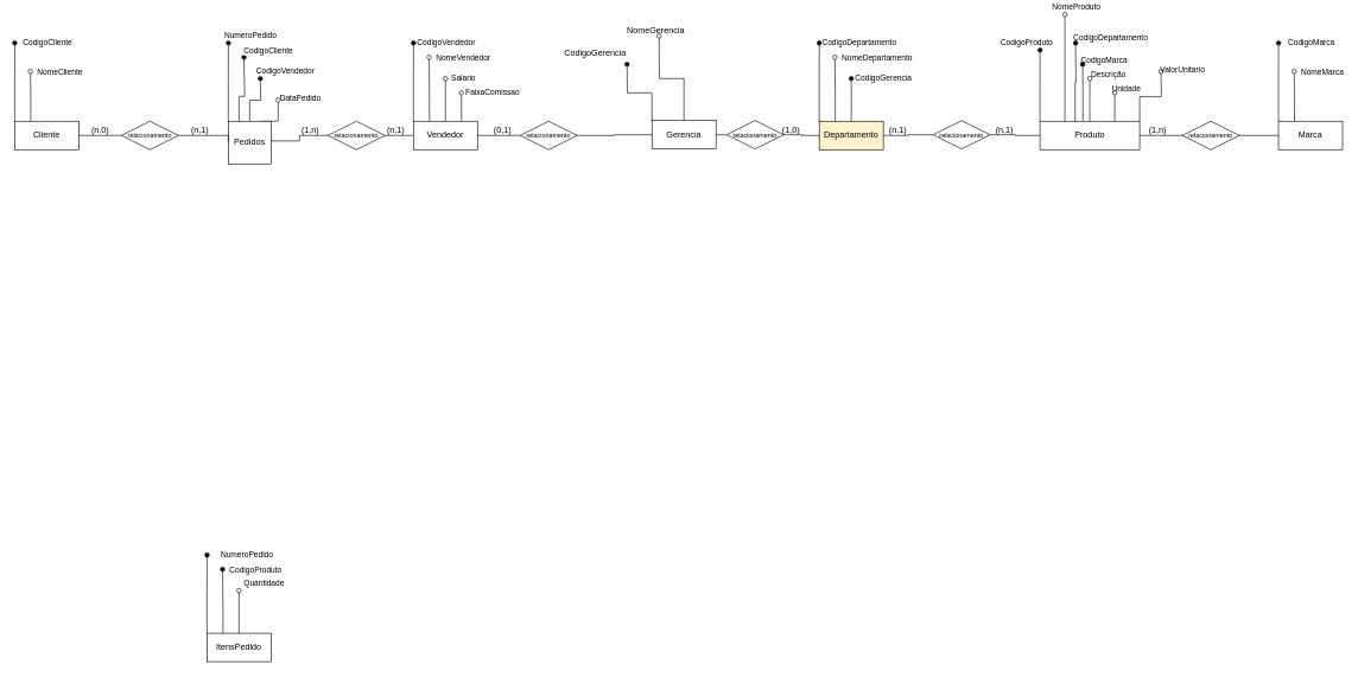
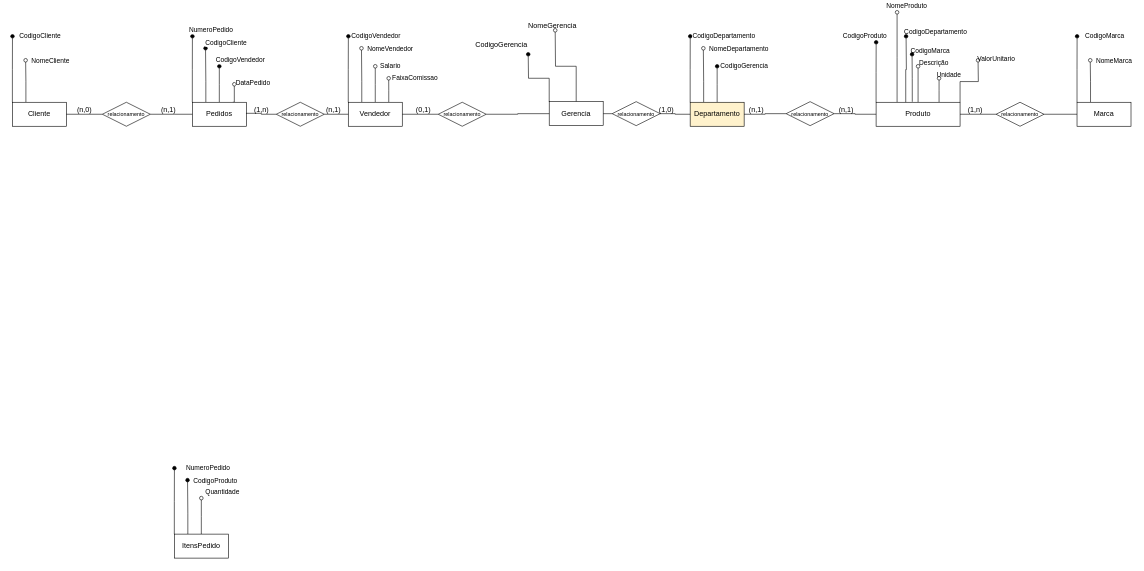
  <mxCell id="0" />
  <mxCell id="1" parent="0" />
  <mxCell id="2" style="edgeStyle=orthogonalEdgeStyle;rounded=0;orthogonalLoop=1;jettySize=auto;html=1;exitX=0;exitY=0;exitDx=0;exitDy=0;endArrow=oval;endFill=1;" edge="1" parent="1" source="6"><mxGeometry relative="1" as="geometry"><mxPoint x="20.143" y="60" as="targetPoint" /></mxGeometry></mxCell>
  <mxCell id="3" value="CodigoCliente" style="edgeLabel;html=1;align=center;verticalAlign=middle;resizable=0;points=[];" vertex="1" connectable="0" parent="2"><mxGeometry x="1" y="8" relative="1" as="geometry"><mxPoint x="53" as="offset" /></mxGeometry></mxCell>
  <mxCell id="4" style="edgeStyle=orthogonalEdgeStyle;rounded=0;orthogonalLoop=1;jettySize=auto;html=1;exitX=0.25;exitY=0;exitDx=0;exitDy=0;endArrow=oval;endFill=0;" edge="1" parent="1" source="6"><mxGeometry relative="1" as="geometry"><mxPoint x="42.048" y="100" as="targetPoint" /><Array as="points"><mxPoint x="43" y="135" /></Array></mxGeometry></mxCell>
  <mxCell id="5" value="NomeCliente" style="edgeLabel;html=1;align=left;verticalAlign=middle;resizable=0;points=[];" vertex="1" connectable="0" parent="4"><mxGeometry x="1" y="5" relative="1" as="geometry"><mxPoint x="13" as="offset" /></mxGeometry></mxCell>
  <mxCell id="6" value="Cliente" style="whiteSpace=wrap;html=1;align=center;" vertex="1" parent="1"><mxGeometry x="20" y="170" width="90" height="40" as="geometry" /></mxCell>
  <mxCell id="7" style="edgeStyle=orthogonalEdgeStyle;rounded=0;orthogonalLoop=1;jettySize=auto;html=1;exitX=0;exitY=0;exitDx=0;exitDy=0;endArrow=oval;endFill=1;" edge="1" parent="1" source="15"><mxGeometry relative="1" as="geometry"><mxPoint x="580.143" y="60" as="targetPoint" /></mxGeometry></mxCell>
  <mxCell id="8" value="CodigoVendedor" style="edgeLabel;html=1;align=center;verticalAlign=middle;resizable=0;points=[];" vertex="1" connectable="0" parent="7"><mxGeometry x="1" y="8" relative="1" as="geometry"><mxPoint x="53" as="offset" /></mxGeometry></mxCell>
  <mxCell id="9" style="edgeStyle=orthogonalEdgeStyle;rounded=0;orthogonalLoop=1;jettySize=auto;html=1;exitX=0.25;exitY=0;exitDx=0;exitDy=0;endArrow=oval;endFill=0;" edge="1" parent="1" source="15"><mxGeometry relative="1" as="geometry"><mxPoint x="602" y="80" as="targetPoint" /><Array as="points"><mxPoint x="603" y="135" /></Array></mxGeometry></mxCell>
  <mxCell id="10" value="NomeVendedor" style="edgeLabel;html=1;align=left;verticalAlign=middle;resizable=0;points=[];" vertex="1" connectable="0" parent="9"><mxGeometry x="1" y="5" relative="1" as="geometry"><mxPoint x="13" as="offset" /></mxGeometry></mxCell>
  <mxCell id="11" style="edgeStyle=orthogonalEdgeStyle;rounded=0;orthogonalLoop=1;jettySize=auto;html=1;exitX=0.5;exitY=0;exitDx=0;exitDy=0;endArrow=oval;endFill=0;" edge="1" parent="1" source="15"><mxGeometry relative="1" as="geometry"><mxPoint x="625" y="110" as="targetPoint" /></mxGeometry></mxCell>
  <mxCell id="12" value="Salario" style="edgeLabel;html=1;align=center;verticalAlign=middle;resizable=0;points=[];" vertex="1" connectable="0" parent="11"><mxGeometry x="1" y="-4" relative="1" as="geometry"><mxPoint x="21" as="offset" /></mxGeometry></mxCell>
  <mxCell id="13" style="edgeStyle=orthogonalEdgeStyle;rounded=0;orthogonalLoop=1;jettySize=auto;html=1;exitX=0.75;exitY=0;exitDx=0;exitDy=0;endArrow=oval;endFill=0;" edge="1" parent="1" source="15"><mxGeometry relative="1" as="geometry"><mxPoint x="647.385" y="130" as="targetPoint" /></mxGeometry></mxCell>
  <mxCell id="14" value="FaixaComissao" style="edgeLabel;html=1;align=center;verticalAlign=middle;resizable=0;points=[];" vertex="1" connectable="0" parent="13"><mxGeometry x="1" y="-3" relative="1" as="geometry"><mxPoint x="40" y="-1" as="offset" /></mxGeometry></mxCell>
  <mxCell id="15" value="Vendedor" style="whiteSpace=wrap;html=1;align=center;" vertex="1" parent="1"><mxGeometry x="580" y="170" width="90" height="40" as="geometry" /></mxCell>
  <mxCell id="16" style="edgeStyle=orthogonalEdgeStyle;rounded=0;orthogonalLoop=1;jettySize=auto;html=1;exitX=0;exitY=0;exitDx=0;exitDy=0;endArrow=oval;endFill=1;" edge="1" parent="1" source="18"><mxGeometry relative="1" as="geometry"><mxPoint x="880" y="90" as="targetPoint" /></mxGeometry></mxCell>
  <mxCell id="17" style="edgeStyle=orthogonalEdgeStyle;rounded=0;orthogonalLoop=1;jettySize=auto;html=1;endArrow=oval;endFill=0;" edge="1" parent="1" source="18"><mxGeometry relative="1" as="geometry"><mxPoint x="925" y="50" as="targetPoint" /></mxGeometry></mxCell>
  <mxCell id="18" value="Gerencia" style="whiteSpace=wrap;html=1;align=center;" vertex="1" parent="1"><mxGeometry x="915" y="169" width="90" height="40" as="geometry" /></mxCell>
  <mxCell id="19" style="edgeStyle=orthogonalEdgeStyle;rounded=0;orthogonalLoop=1;jettySize=auto;html=1;exitX=0;exitY=0;exitDx=0;exitDy=0;endArrow=oval;endFill=1;" edge="1" parent="1" source="25"><mxGeometry relative="1" as="geometry"><mxPoint x="1150.143" y="60" as="targetPoint" /></mxGeometry></mxCell>
  <mxCell id="20" value="CodigoDepartamento" style="edgeLabel;html=1;align=center;verticalAlign=middle;resizable=0;points=[];" vertex="1" connectable="0" parent="19"><mxGeometry x="1" y="8" relative="1" as="geometry"><mxPoint x="63" as="offset" /></mxGeometry></mxCell>
  <mxCell id="21" style="edgeStyle=orthogonalEdgeStyle;rounded=0;orthogonalLoop=1;jettySize=auto;html=1;exitX=0.25;exitY=0;exitDx=0;exitDy=0;endArrow=oval;endFill=0;" edge="1" parent="1" source="25"><mxGeometry relative="1" as="geometry"><mxPoint x="1172" y="80" as="targetPoint" /><Array as="points"><mxPoint x="1173" y="135" /></Array></mxGeometry></mxCell>
  <mxCell id="22" value="NomeDepartamento" style="edgeLabel;html=1;align=left;verticalAlign=middle;resizable=0;points=[];" vertex="1" connectable="0" parent="21"><mxGeometry x="1" y="5" relative="1" as="geometry"><mxPoint x="13" as="offset" /></mxGeometry></mxCell>
  <mxCell id="23" style="edgeStyle=orthogonalEdgeStyle;rounded=0;orthogonalLoop=1;jettySize=auto;html=1;exitX=0.5;exitY=0;exitDx=0;exitDy=0;endArrow=oval;endFill=1;" edge="1" parent="1" source="25"><mxGeometry relative="1" as="geometry"><mxPoint x="1195" y="110" as="targetPoint" /></mxGeometry></mxCell>
  <mxCell id="24" value="CodigoGerencia" style="edgeLabel;html=1;align=center;verticalAlign=middle;resizable=0;points=[];" vertex="1" connectable="0" parent="23"><mxGeometry x="1" y="-4" relative="1" as="geometry"><mxPoint x="41" as="offset" /></mxGeometry></mxCell>
  <mxCell id="25" value="Departamento" style="whiteSpace=wrap;html=1;align=center;fillColor=#fff2cc;" vertex="1" parent="1"><mxGeometry x="1150" y="170" width="90" height="40" as="geometry" /></mxCell>
  <mxCell id="26" style="edgeStyle=orthogonalEdgeStyle;rounded=0;orthogonalLoop=1;jettySize=auto;html=1;exitX=0;exitY=0;exitDx=0;exitDy=0;endArrow=oval;endFill=1;" edge="1" parent="1" source="30"><mxGeometry relative="1" as="geometry"><mxPoint x="1795.143" y="60" as="targetPoint" /></mxGeometry></mxCell>
  <mxCell id="27" value="CodigoMarca" style="edgeLabel;html=1;align=center;verticalAlign=middle;resizable=0;points=[];" vertex="1" connectable="0" parent="26"><mxGeometry x="1" y="8" relative="1" as="geometry"><mxPoint x="53" as="offset" /></mxGeometry></mxCell>
  <mxCell id="28" style="edgeStyle=orthogonalEdgeStyle;rounded=0;orthogonalLoop=1;jettySize=auto;html=1;exitX=0.25;exitY=0;exitDx=0;exitDy=0;endArrow=oval;endFill=0;" edge="1" parent="1" source="30"><mxGeometry relative="1" as="geometry"><mxPoint x="1817.048" y="100" as="targetPoint" /><Array as="points"><mxPoint x="1818" y="135" /></Array></mxGeometry></mxCell>
  <mxCell id="29" value="NomeMarca" style="edgeLabel;html=1;align=left;verticalAlign=middle;resizable=0;points=[];" vertex="1" connectable="0" parent="28"><mxGeometry x="1" y="5" relative="1" as="geometry"><mxPoint x="13" as="offset" /></mxGeometry></mxCell>
  <mxCell id="30" value="Marca" style="whiteSpace=wrap;html=1;align=center;" vertex="1" parent="1"><mxGeometry x="1795" y="170" width="90" height="40" as="geometry" /></mxCell>
  <mxCell id="31" style="edgeStyle=orthogonalEdgeStyle;rounded=0;orthogonalLoop=1;jettySize=auto;html=1;exitX=0;exitY=0;exitDx=0;exitDy=0;endArrow=oval;endFill=1;" edge="1" parent="1" source="45"><mxGeometry relative="1" as="geometry"><mxPoint x="1460.143" y="70" as="targetPoint" /></mxGeometry></mxCell>
  <mxCell id="32" value="CodigoProduto" style="edgeLabel;html=1;align=center;verticalAlign=middle;resizable=0;points=[];labelBackgroundColor=none;" vertex="1" connectable="0" parent="31"><mxGeometry x="1" y="8" relative="1" as="geometry"><mxPoint x="-12" y="-10" as="offset" /></mxGeometry></mxCell>
  <mxCell id="33" style="edgeStyle=orthogonalEdgeStyle;rounded=0;orthogonalLoop=1;jettySize=auto;html=1;exitX=0.25;exitY=0;exitDx=0;exitDy=0;endArrow=oval;endFill=0;" edge="1" parent="1" source="45"><mxGeometry relative="1" as="geometry"><mxPoint x="1495" y="20" as="targetPoint" /></mxGeometry></mxCell>
  <mxCell id="34" value="NomeProduto" style="edgeLabel;html=1;align=center;verticalAlign=middle;resizable=0;points=[];labelBackgroundColor=none;" vertex="1" connectable="0" parent="33"><mxGeometry x="1" y="-2" relative="1" as="geometry"><mxPoint x="14" y="-10" as="offset" /></mxGeometry></mxCell>
  <mxCell id="35" style="edgeStyle=orthogonalEdgeStyle;rounded=0;orthogonalLoop=1;jettySize=auto;html=1;endArrow=oval;endFill=1;exitX=0.353;exitY=0.02;exitDx=0;exitDy=0;exitPerimeter=0;" edge="1" parent="1" source="45"><mxGeometry relative="1" as="geometry"><mxPoint x="1510" y="60" as="targetPoint" /><mxPoint x="1529.766" y="130" as="sourcePoint" /></mxGeometry></mxCell>
  <mxCell id="36" value="CodigoDepartamento" style="edgeLabel;html=1;align=center;verticalAlign=middle;resizable=0;points=[];labelBackgroundColor=none;" vertex="1" connectable="0" parent="35"><mxGeometry x="0.964" relative="1" as="geometry"><mxPoint x="48" y="-9" as="offset" /></mxGeometry></mxCell>
  <mxCell id="37" style="edgeStyle=orthogonalEdgeStyle;rounded=0;orthogonalLoop=1;jettySize=auto;html=1;exitX=0.431;exitY=-0.02;exitDx=0;exitDy=0;exitPerimeter=0;endArrow=oval;endFill=1;" edge="1" parent="1" source="45"><mxGeometry relative="1" as="geometry"><mxPoint x="1520" y="90" as="targetPoint" /><Array as="points" /></mxGeometry></mxCell>
  <mxCell id="38" value="CodigoMarca" style="edgeLabel;html=1;align=center;verticalAlign=middle;resizable=0;points=[];labelBackgroundColor=none;" vertex="1" connectable="0" parent="37"><mxGeometry x="1" y="3" relative="1" as="geometry"><mxPoint x="32" y="-7" as="offset" /></mxGeometry></mxCell>
  <mxCell id="39" style="edgeStyle=orthogonalEdgeStyle;rounded=0;orthogonalLoop=1;jettySize=auto;html=1;exitX=0.5;exitY=0;exitDx=0;exitDy=0;endArrow=oval;endFill=0;" edge="1" parent="1"><mxGeometry relative="1" as="geometry"><mxPoint x="1530" y="110" as="targetPoint" /><mxPoint x="1529.75" y="170" as="sourcePoint" /><Array as="points"><mxPoint x="1529.75" y="110" /></Array></mxGeometry></mxCell>
  <mxCell id="40" value="Descrição" style="edgeLabel;html=1;align=center;verticalAlign=middle;resizable=0;points=[];labelBackgroundColor=none;" vertex="1" connectable="0" parent="39"><mxGeometry x="0.824" y="-2" relative="1" as="geometry"><mxPoint x="23" y="-11" as="offset" /></mxGeometry></mxCell>
  <mxCell id="41" style="edgeStyle=orthogonalEdgeStyle;rounded=0;orthogonalLoop=1;jettySize=auto;html=1;exitX=0.75;exitY=0;exitDx=0;exitDy=0;endArrow=oval;endFill=0;" edge="1" parent="1" source="45"><mxGeometry relative="1" as="geometry"><mxPoint x="1565" y="130" as="targetPoint" /></mxGeometry></mxCell>
  <mxCell id="42" value="Unidade" style="edgeLabel;html=1;align=center;verticalAlign=middle;resizable=0;points=[];labelBackgroundColor=none;" vertex="1" connectable="0" parent="41"><mxGeometry x="0.9" y="2" relative="1" as="geometry"><mxPoint x="17" y="-9" as="offset" /></mxGeometry></mxCell>
  <mxCell id="43" style="edgeStyle=orthogonalEdgeStyle;rounded=0;orthogonalLoop=1;jettySize=auto;html=1;exitX=1;exitY=0;exitDx=0;exitDy=0;endArrow=oval;endFill=0;" edge="1" parent="1" source="45"><mxGeometry relative="1" as="geometry"><mxPoint x="1630" y="100" as="targetPoint" /></mxGeometry></mxCell>
  <mxCell id="44" value="ValorUnitario" style="edgeLabel;html=1;align=center;verticalAlign=middle;resizable=0;points=[];labelBackgroundColor=none;" vertex="1" connectable="0" parent="43"><mxGeometry x="1" y="-4" relative="1" as="geometry"><mxPoint x="26" y="-2" as="offset" /></mxGeometry></mxCell>
  <mxCell id="45" value="Produto" style="whiteSpace=wrap;html=1;align=center;" vertex="1" parent="1"><mxGeometry x="1460" y="170" width="140" height="40" as="geometry" /></mxCell>
  <mxCell id="46" style="edgeStyle=orthogonalEdgeStyle;rounded=0;orthogonalLoop=1;jettySize=auto;html=1;exitX=0;exitY=0;exitDx=0;exitDy=0;endArrow=oval;endFill=1;" edge="1" parent="1" source="54"><mxGeometry relative="1" as="geometry"><mxPoint x="320.143" y="60" as="targetPoint" /></mxGeometry></mxCell>
  <mxCell id="47" value="NumeroPedido" style="edgeLabel;html=1;align=center;verticalAlign=middle;resizable=0;points=[];" vertex="1" connectable="0" parent="46"><mxGeometry x="1" y="8" relative="1" as="geometry"><mxPoint x="38" y="-10" as="offset" /></mxGeometry></mxCell>
  <mxCell id="48" style="edgeStyle=orthogonalEdgeStyle;rounded=0;orthogonalLoop=1;jettySize=auto;html=1;exitX=0.25;exitY=0;exitDx=0;exitDy=0;endArrow=oval;endFill=1;" edge="1" parent="1" source="54"><mxGeometry relative="1" as="geometry"><mxPoint x="342" y="80" as="targetPoint" /><Array as="points"><mxPoint x="343" y="135" /></Array></mxGeometry></mxCell>
  <mxCell id="49" value="CodigoCliente" style="edgeLabel;html=1;align=left;verticalAlign=middle;resizable=0;points=[];" vertex="1" connectable="0" parent="48"><mxGeometry x="1" y="5" relative="1" as="geometry"><mxPoint x="3" y="-10" as="offset" /></mxGeometry></mxCell>
  <mxCell id="50" style="edgeStyle=orthogonalEdgeStyle;rounded=0;orthogonalLoop=1;jettySize=auto;html=1;exitX=0.5;exitY=0;exitDx=0;exitDy=0;endArrow=oval;endFill=1;" edge="1" parent="1" source="54"><mxGeometry relative="1" as="geometry"><mxPoint x="365" y="110" as="targetPoint" /></mxGeometry></mxCell>
  <mxCell id="51" value="CodigoVendedor" style="edgeLabel;html=1;align=center;verticalAlign=middle;resizable=0;points=[];" vertex="1" connectable="0" parent="50"><mxGeometry x="1" y="-4" relative="1" as="geometry"><mxPoint x="31" y="-10" as="offset" /></mxGeometry></mxCell>
  <mxCell id="52" style="edgeStyle=orthogonalEdgeStyle;rounded=0;orthogonalLoop=1;jettySize=auto;html=1;exitX=0.75;exitY=0;exitDx=0;exitDy=0;endArrow=oval;endFill=0;" edge="1" parent="1" source="54"><mxGeometry relative="1" as="geometry"><mxPoint x="390" y="140" as="targetPoint" /></mxGeometry></mxCell>
  <mxCell id="53" value="DataPedido" style="edgeLabel;html=1;align=center;verticalAlign=middle;resizable=0;points=[];" vertex="1" connectable="0" parent="52"><mxGeometry x="1" y="2" relative="1" as="geometry"><mxPoint x="32" y="-3" as="offset" /></mxGeometry></mxCell>
- <mxCell id="54" value="Pedidos" style="whiteSpace=wrap;html=1;align=center;" vertex="1" parent="1"><mxGeometry x="320" y="170" width="60" height="60" as="geometry" /></mxCell>
+ <mxCell id="54" value="Pedidos" style="whiteSpace=wrap;html=1;align=center;" vertex="1" parent="1"><mxGeometry x="320" y="170" width="90" height="40" as="geometry" /></mxCell>
  <mxCell id="55" style="edgeStyle=orthogonalEdgeStyle;rounded=0;orthogonalLoop=1;jettySize=auto;html=1;exitX=0;exitY=0;exitDx=0;exitDy=0;endArrow=oval;endFill=1;" edge="1" parent="1" source="61"><mxGeometry relative="1" as="geometry"><mxPoint x="290.143" y="780" as="targetPoint" /></mxGeometry></mxCell>
  <mxCell id="56" value="NumeroPedido" style="edgeLabel;html=1;align=center;verticalAlign=middle;resizable=0;points=[];" vertex="1" connectable="0" parent="55"><mxGeometry x="1" y="8" relative="1" as="geometry"><mxPoint x="63" as="offset" /></mxGeometry></mxCell>
  <mxCell id="57" style="edgeStyle=orthogonalEdgeStyle;rounded=0;orthogonalLoop=1;jettySize=auto;html=1;exitX=0.25;exitY=0;exitDx=0;exitDy=0;endArrow=oval;endFill=1;" edge="1" parent="1" source="61"><mxGeometry relative="1" as="geometry"><mxPoint x="312" y="800" as="targetPoint" /><Array as="points"><mxPoint x="313" y="855" /></Array></mxGeometry></mxCell>
  <mxCell id="58" value="CodigoProduto" style="edgeLabel;html=1;align=left;verticalAlign=middle;resizable=0;points=[];" vertex="1" connectable="0" parent="57"><mxGeometry x="1" y="5" relative="1" as="geometry"><mxPoint x="13" as="offset" /></mxGeometry></mxCell>
  <mxCell id="59" style="edgeStyle=orthogonalEdgeStyle;rounded=0;orthogonalLoop=1;jettySize=auto;html=1;exitX=0.5;exitY=0;exitDx=0;exitDy=0;endArrow=oval;endFill=0;" edge="1" parent="1" source="61"><mxGeometry relative="1" as="geometry"><mxPoint x="335" y="830" as="targetPoint" /></mxGeometry></mxCell>
  <mxCell id="60" value="Quantidade" style="edgeLabel;html=1;align=center;verticalAlign=middle;resizable=0;points=[];" vertex="1" connectable="0" parent="59"><mxGeometry x="1" y="-4" relative="1" as="geometry"><mxPoint x="31" y="-10" as="offset" /></mxGeometry></mxCell>
  <mxCell id="61" value="ItensPedido" style="whiteSpace=wrap;html=1;align=center;" vertex="1" parent="1"><mxGeometry x="290" y="890" width="90" height="40" as="geometry" /></mxCell>
  <mxCell id="62" style="edgeStyle=orthogonalEdgeStyle;rounded=0;orthogonalLoop=1;jettySize=auto;html=1;entryX=0;entryY=0.5;entryDx=0;entryDy=0;endArrow=none;endFill=0;" edge="1" parent="1" source="64" target="54"><mxGeometry relative="1" as="geometry"><Array as="points"><mxPoint x="290" y="190" /><mxPoint x="290" y="190" /></Array></mxGeometry></mxCell>
  <mxCell id="63" style="edgeStyle=orthogonalEdgeStyle;rounded=0;orthogonalLoop=1;jettySize=auto;html=1;entryX=1;entryY=0.5;entryDx=0;entryDy=0;endArrow=none;endFill=0;" edge="1" parent="1" source="64" target="6"><mxGeometry relative="1" as="geometry" /></mxCell>
  <mxCell id="64" value="&lt;font style=&quot;font-size: 9px;&quot;&gt;relacionamento&lt;/font&gt;" style="shape=rhombus;perimeter=rhombusPerimeter;whiteSpace=wrap;html=1;align=center;" vertex="1" parent="1"><mxGeometry x="170" y="170" width="80" height="40" as="geometry" /></mxCell>
  <mxCell id="65" value="(n,0)" style="text;html=1;align=center;verticalAlign=middle;resizable=0;points=[];autosize=1;strokeColor=none;fillColor=none;" vertex="1" parent="1"><mxGeometry x="115" y="168" width="50" height="30" as="geometry" /></mxCell>
  <mxCell id="66" value="(n,1)" style="text;html=1;align=center;verticalAlign=middle;resizable=0;points=[];autosize=1;strokeColor=none;fillColor=none;" vertex="1" parent="1"><mxGeometry x="255" y="168" width="50" height="30" as="geometry" /></mxCell>
  <mxCell id="67" style="edgeStyle=orthogonalEdgeStyle;rounded=0;orthogonalLoop=1;jettySize=auto;html=1;entryX=0;entryY=0.5;entryDx=0;entryDy=0;endArrow=none;endFill=0;" edge="1" parent="1" source="68" target="15"><mxGeometry relative="1" as="geometry" /></mxCell>
  <mxCell id="68" value="&lt;font style=&quot;font-size: 9px;&quot;&gt;relacionamento&lt;/font&gt;" style="shape=rhombus;perimeter=rhombusPerimeter;whiteSpace=wrap;html=1;align=center;" vertex="1" parent="1"><mxGeometry x="460" y="170" width="80" height="40" as="geometry" /></mxCell>
  <mxCell id="69" style="edgeStyle=orthogonalEdgeStyle;rounded=0;orthogonalLoop=1;jettySize=auto;html=1;entryX=0.994;entryY=0.461;entryDx=0;entryDy=0;entryPerimeter=0;endArrow=none;endFill=0;" edge="1" parent="1" source="68" target="54"><mxGeometry relative="1" as="geometry" /></mxCell>
  <mxCell id="70" value="(n,1)" style="text;html=1;align=center;verticalAlign=middle;resizable=0;points=[];autosize=1;strokeColor=none;fillColor=none;" vertex="1" parent="1"><mxGeometry x="530" y="168" width="50" height="30" as="geometry" /></mxCell>
  <mxCell id="71" value="(1,n)" style="text;html=1;align=center;verticalAlign=middle;resizable=0;points=[];autosize=1;strokeColor=none;fillColor=none;" vertex="1" parent="1"><mxGeometry x="410" y="168" width="50" height="30" as="geometry" /></mxCell>
  <mxCell id="72" style="edgeStyle=orthogonalEdgeStyle;rounded=0;orthogonalLoop=1;jettySize=auto;html=1;entryX=0;entryY=0.5;entryDx=0;entryDy=0;endArrow=none;endFill=0;" edge="1" parent="1" source="74" target="30"><mxGeometry relative="1" as="geometry" /></mxCell>
  <mxCell id="73" style="edgeStyle=orthogonalEdgeStyle;rounded=0;orthogonalLoop=1;jettySize=auto;html=1;entryX=1;entryY=0.5;entryDx=0;entryDy=0;endArrow=none;endFill=0;" edge="1" parent="1" source="74" target="45"><mxGeometry relative="1" as="geometry" /></mxCell>
  <mxCell id="74" value="&lt;font style=&quot;font-size: 9px;&quot;&gt;relacionamento&lt;/font&gt;" style="shape=rhombus;perimeter=rhombusPerimeter;whiteSpace=wrap;html=1;align=center;" vertex="1" parent="1"><mxGeometry x="1660" y="170" width="80" height="40" as="geometry" /></mxCell>
  <mxCell id="75" value="(1,n)" style="text;html=1;align=center;verticalAlign=middle;resizable=0;points=[];autosize=1;strokeColor=none;fillColor=none;" vertex="1" parent="1"><mxGeometry x="1600" y="168" width="50" height="30" as="geometry" /></mxCell>
  <mxCell id="76" style="edgeStyle=orthogonalEdgeStyle;rounded=0;orthogonalLoop=1;jettySize=auto;html=1;exitX=1;exitY=0.5;exitDx=0;exitDy=0;entryX=0;entryY=0.5;entryDx=0;entryDy=0;endArrow=none;endFill=0;" edge="1" parent="1" source="78" target="45"><mxGeometry relative="1" as="geometry" /></mxCell>
  <mxCell id="77" style="edgeStyle=orthogonalEdgeStyle;rounded=0;orthogonalLoop=1;jettySize=auto;html=1;entryX=1;entryY=0.5;entryDx=0;entryDy=0;endArrow=none;endFill=0;" edge="1" parent="1" source="78" target="25"><mxGeometry relative="1" as="geometry" /></mxCell>
  <mxCell id="78" value="&lt;font style=&quot;font-size: 9px;&quot;&gt;relacionamento&lt;/font&gt;" style="shape=rhombus;perimeter=rhombusPerimeter;whiteSpace=wrap;html=1;align=center;" vertex="1" parent="1"><mxGeometry x="1310" y="169" width="80" height="40" as="geometry" /></mxCell>
  <mxCell id="79" value="(n,1)" style="text;html=1;align=center;verticalAlign=middle;resizable=0;points=[];autosize=1;strokeColor=none;fillColor=none;" vertex="1" parent="1"><mxGeometry x="1385" y="168" width="50" height="30" as="geometry" /></mxCell>
  <mxCell id="80" style="edgeStyle=orthogonalEdgeStyle;rounded=0;orthogonalLoop=1;jettySize=auto;html=1;entryX=0;entryY=0.5;entryDx=0;entryDy=0;endArrow=none;endFill=0;" edge="1" parent="1" source="82" target="25"><mxGeometry relative="1" as="geometry" /></mxCell>
  <mxCell id="81" style="edgeStyle=orthogonalEdgeStyle;rounded=0;orthogonalLoop=1;jettySize=auto;html=1;exitX=0;exitY=0.5;exitDx=0;exitDy=0;entryX=1;entryY=0.5;entryDx=0;entryDy=0;endArrow=none;endFill=0;" edge="1" parent="1" source="82" target="18"><mxGeometry relative="1" as="geometry" /></mxCell>
  <mxCell id="82" value="&lt;font style=&quot;font-size: 9px;&quot;&gt;relacionamento&lt;/font&gt;" style="shape=rhombus;perimeter=rhombusPerimeter;whiteSpace=wrap;html=1;align=center;" vertex="1" parent="1"><mxGeometry x="1020" y="169" width="80" height="40" as="geometry" /></mxCell>
  <mxCell id="83" value="(1,0)" style="text;html=1;align=center;verticalAlign=middle;resizable=0;points=[];autosize=1;strokeColor=none;fillColor=none;" vertex="1" parent="1"><mxGeometry x="1085" y="168" width="50" height="30" as="geometry" /></mxCell>
  <mxCell id="84" value="(n,1)" style="text;html=1;align=center;verticalAlign=middle;resizable=0;points=[];autosize=1;strokeColor=none;fillColor=none;" vertex="1" parent="1"><mxGeometry x="1235" y="168" width="50" height="30" as="geometry" /></mxCell>
  <mxCell id="85" value="CodigoGerencia" style="text;html=1;align=center;verticalAlign=middle;resizable=0;points=[];autosize=1;strokeColor=none;fillColor=none;" vertex="1" parent="1"><mxGeometry x="780" y="60" width="110" height="30" as="geometry" /></mxCell>
  <mxCell id="86" value="NomeGerencia" style="text;html=1;align=center;verticalAlign=middle;resizable=0;points=[];autosize=1;strokeColor=none;fillColor=none;" vertex="1" parent="1"><mxGeometry x="870" y="28" width="100" height="30" as="geometry" /></mxCell>
  <mxCell id="87" style="edgeStyle=orthogonalEdgeStyle;rounded=0;orthogonalLoop=1;jettySize=auto;html=1;entryX=1;entryY=0.5;entryDx=0;entryDy=0;endArrow=none;endFill=0;" edge="1" parent="1" source="89" target="15"><mxGeometry relative="1" as="geometry" /></mxCell>
  <mxCell id="88" style="edgeStyle=orthogonalEdgeStyle;rounded=0;orthogonalLoop=1;jettySize=auto;html=1;entryX=0;entryY=0.5;entryDx=0;entryDy=0;endArrow=none;endFill=0;" edge="1" parent="1" source="89" target="18"><mxGeometry relative="1" as="geometry" /></mxCell>
  <mxCell id="89" value="&lt;font style=&quot;font-size: 9px;&quot;&gt;relacionamento&lt;/font&gt;" style="shape=rhombus;perimeter=rhombusPerimeter;whiteSpace=wrap;html=1;align=center;" vertex="1" parent="1"><mxGeometry x="730" y="170" width="80" height="40" as="geometry" /></mxCell>
  <mxCell id="90" value="(0,1)" style="text;html=1;align=center;verticalAlign=middle;resizable=0;points=[];autosize=1;strokeColor=none;fillColor=none;" vertex="1" parent="1"><mxGeometry x="680" y="168" width="50" height="30" as="geometry" /></mxCell>
